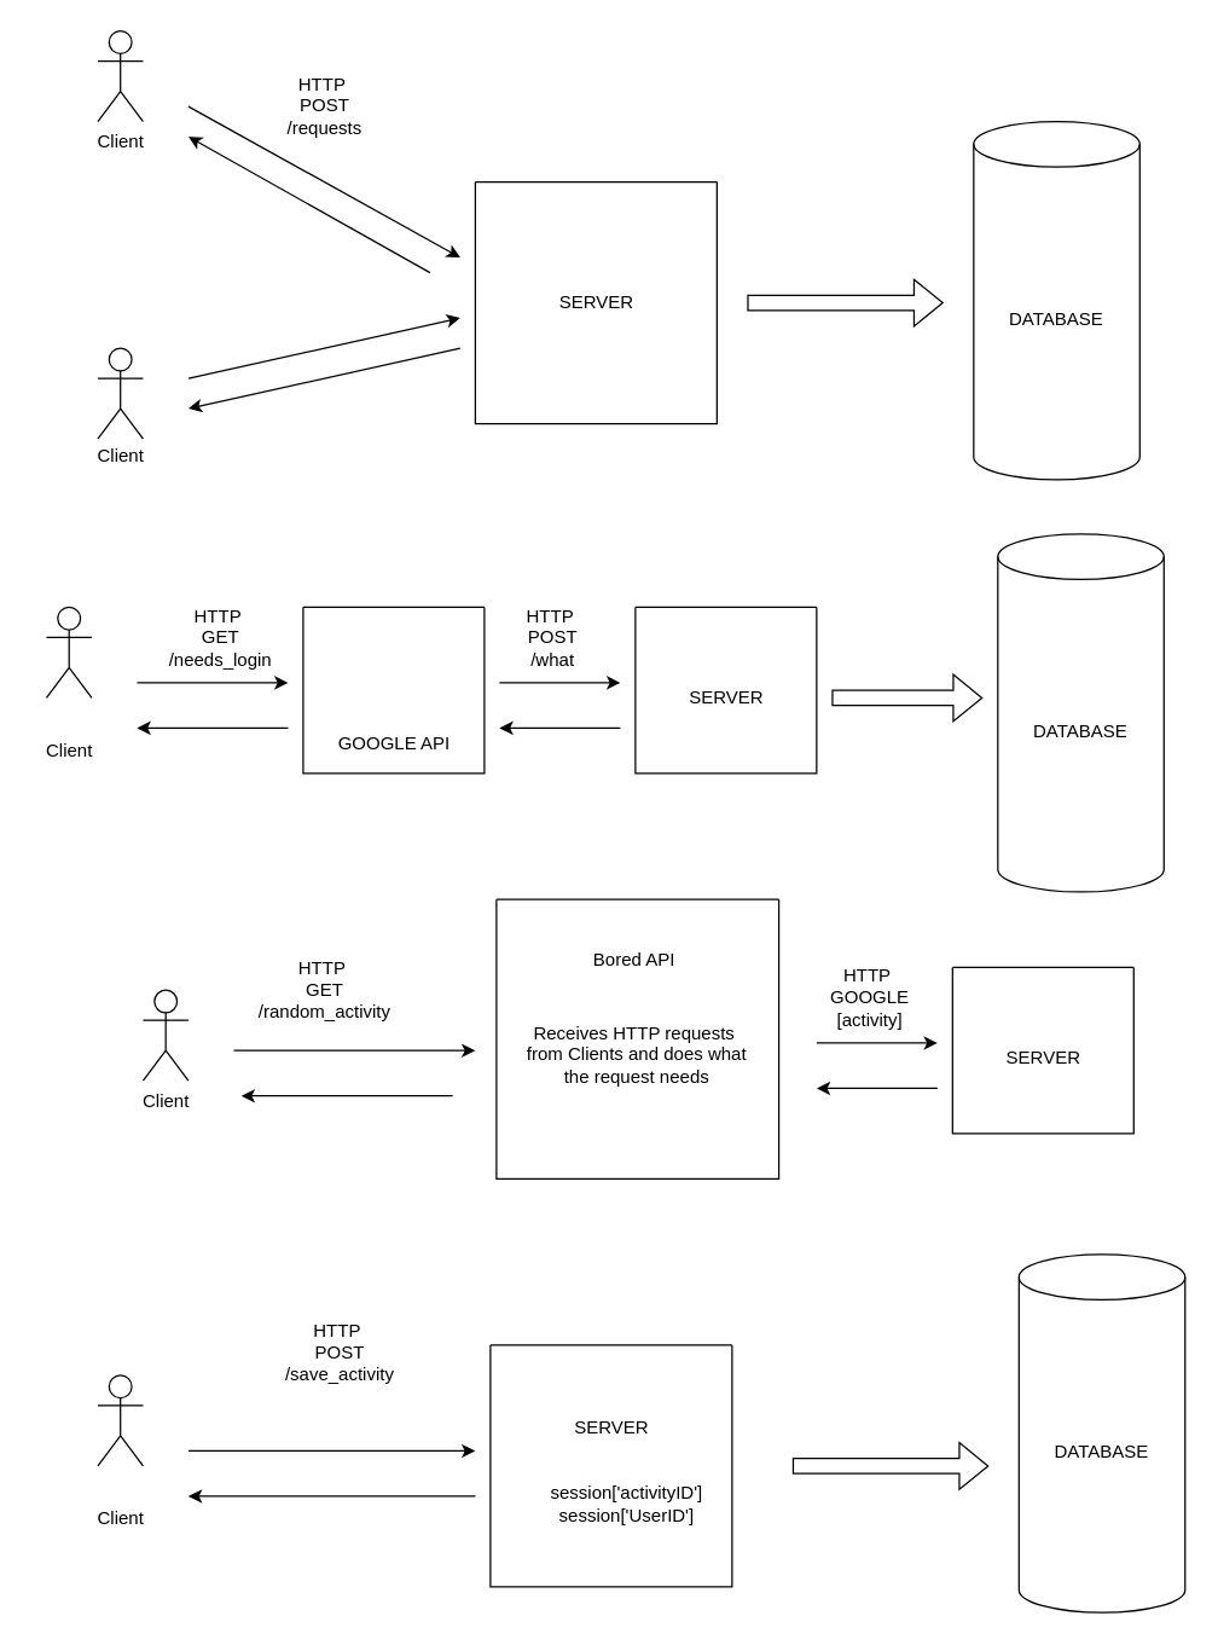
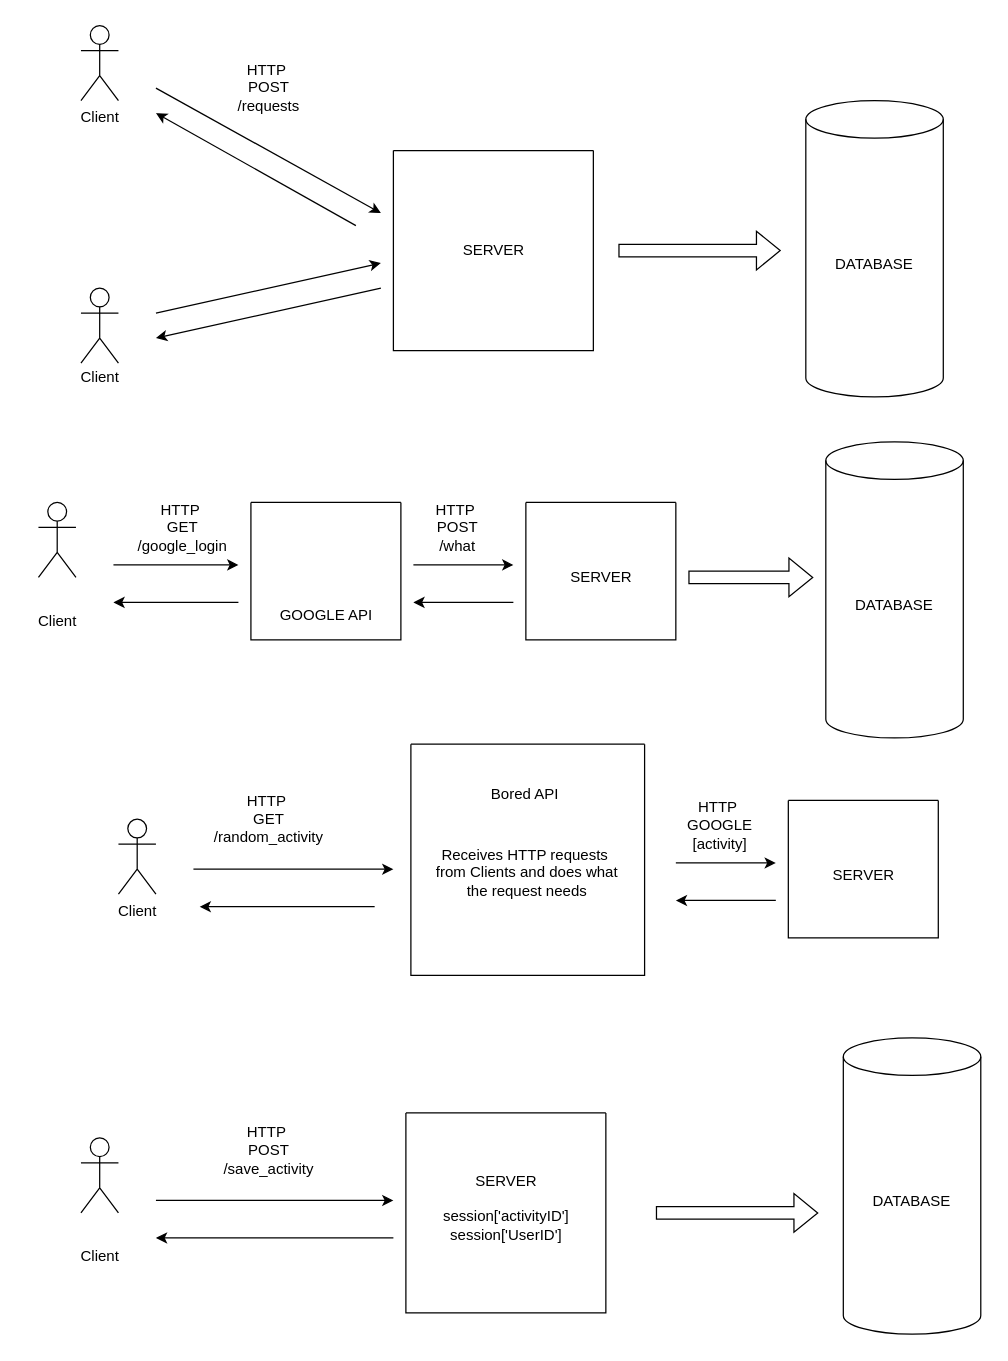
  <mxCell id="0" />
  <mxCell id="1" parent="0" />
  <mxCell id="2" value="Client" style="shape=umlActor;verticalLabelPosition=bottom;verticalAlign=top;html=1;outlineConnect=0;" parent="1" vertex="1"><mxGeometry x="64" y="20" width="30" height="60" as="geometry" /></mxCell>
  <mxCell id="3" value="" style="shape=umlActor;verticalLabelPosition=bottom;verticalAlign=top;html=1;outlineConnect=0;" parent="1" vertex="1"><mxGeometry x="64" y="230" width="30" height="60" as="geometry" /></mxCell>
  <mxCell id="4" value="Client" style="shape=umlActor;verticalLabelPosition=bottom;verticalAlign=top;html=1;outlineConnect=0;" parent="1" vertex="1"><mxGeometry x="94" y="655" width="30" height="60" as="geometry" /></mxCell>
  <mxCell id="5" value="Client" style="text;html=1;align=center;verticalAlign=middle;resizable=0;points=[];autosize=1;strokeColor=none;fillColor=none;" parent="1" vertex="1"><mxGeometry x="54" y="287" width="50" height="30" as="geometry" /></mxCell>
  <mxCell id="6" value="HTTP&amp;nbsp;&lt;br&gt;POST&lt;br&gt;/requests" style="text;html=1;align=center;verticalAlign=middle;resizable=0;points=[];autosize=1;strokeColor=none;fillColor=none;" parent="1" vertex="1"><mxGeometry x="184" y="40" width="60" height="60" as="geometry" /></mxCell>
  <mxCell id="7" value="" style="swimlane;startSize=0;" parent="1" vertex="1"><mxGeometry x="314" y="120" width="160" height="160" as="geometry"><mxRectangle x="310" y="140" width="50" height="40" as="alternateBounds" /></mxGeometry></mxCell>
  <mxCell id="8" value="SERVER" style="text;html=1;align=center;verticalAlign=middle;resizable=0;points=[];autosize=1;strokeColor=none;fillColor=none;" parent="7" vertex="1"><mxGeometry x="45" y="65" width="70" height="30" as="geometry" /></mxCell>
  <mxCell id="9" value="DATABASE" style="shape=cylinder3;whiteSpace=wrap;html=1;boundedLbl=1;backgroundOutline=1;size=15;" parent="1" vertex="1"><mxGeometry x="644" y="80" width="110" height="237" as="geometry" /></mxCell>
  <mxCell id="10" value="" style="endArrow=classic;html=1;rounded=0;" parent="1" edge="1"><mxGeometry width="50" height="50" relative="1" as="geometry"><mxPoint x="124" y="70" as="sourcePoint" /><mxPoint x="304" y="170" as="targetPoint" /></mxGeometry></mxCell>
  <mxCell id="11" value="" style="endArrow=classic;html=1;rounded=0;" parent="1" edge="1"><mxGeometry width="50" height="50" relative="1" as="geometry"><mxPoint x="124" y="250" as="sourcePoint" /><mxPoint x="304" y="210" as="targetPoint" /></mxGeometry></mxCell>
  <mxCell id="12" value="" style="shape=flexArrow;endArrow=classic;html=1;rounded=0;" parent="1" edge="1"><mxGeometry width="50" height="50" relative="1" as="geometry"><mxPoint x="494" y="200" as="sourcePoint" /><mxPoint x="624" y="200" as="targetPoint" /></mxGeometry></mxCell>
  <mxCell id="13" value="" style="endArrow=classic;html=1;rounded=0;" parent="1" edge="1"><mxGeometry width="50" height="50" relative="1" as="geometry"><mxPoint x="154" y="695" as="sourcePoint" /><mxPoint x="314" y="695" as="targetPoint" /></mxGeometry></mxCell>
  <mxCell id="14" value="HTTP&amp;nbsp;&lt;br&gt;GET&lt;br&gt;/random_activity" style="text;html=1;align=center;verticalAlign=middle;resizable=0;points=[];autosize=1;strokeColor=none;fillColor=none;" parent="1" vertex="1"><mxGeometry x="159" y="625" width="110" height="60" as="geometry" /></mxCell>
  <mxCell id="15" value="" style="swimlane;startSize=0;" parent="1" vertex="1"><mxGeometry x="328" y="595" width="187" height="185" as="geometry" /></mxCell>
  <mxCell id="16" value="Bored API" style="text;html=1;align=center;verticalAlign=middle;resizable=0;points=[];autosize=1;strokeColor=none;fillColor=none;" parent="15" vertex="1"><mxGeometry x="51" y="25" width="80" height="30" as="geometry" /></mxCell>
  <mxCell id="17" value="Receives HTTP requests&lt;br&gt;&amp;nbsp;from Clients and does what&lt;br&gt;&amp;nbsp;the request needs&lt;br&gt;&amp;nbsp;" style="text;html=1;align=center;verticalAlign=middle;resizable=0;points=[];autosize=1;strokeColor=none;fillColor=none;" parent="15" vertex="1"><mxGeometry x="6" y="75" width="170" height="70" as="geometry" /></mxCell>
  <mxCell id="18" value="" style="endArrow=classic;html=1;rounded=0;" parent="1" edge="1"><mxGeometry width="50" height="50" relative="1" as="geometry"><mxPoint x="299" y="725" as="sourcePoint" /><mxPoint x="159" y="725" as="targetPoint" /></mxGeometry></mxCell>
  <mxCell id="19" value="" style="endArrow=classic;html=1;rounded=0;" parent="1" edge="1"><mxGeometry width="50" height="50" relative="1" as="geometry"><mxPoint x="284" y="180" as="sourcePoint" /><mxPoint x="124" y="90" as="targetPoint" /></mxGeometry></mxCell>
  <mxCell id="20" value="" style="endArrow=classic;html=1;rounded=0;" parent="1" edge="1"><mxGeometry width="50" height="50" relative="1" as="geometry"><mxPoint x="304" y="230" as="sourcePoint" /><mxPoint x="124" y="270" as="targetPoint" /></mxGeometry></mxCell>
  <mxCell id="21" value="" style="shape=umlActor;verticalLabelPosition=bottom;verticalAlign=top;html=1;outlineConnect=0;" parent="1" vertex="1"><mxGeometry x="64" y="910" width="30" height="60" as="geometry" /></mxCell>
  <mxCell id="22" value="Client" style="text;html=1;align=center;verticalAlign=middle;resizable=0;points=[];autosize=1;strokeColor=none;fillColor=none;" parent="1" vertex="1"><mxGeometry x="54" y="990" width="50" height="30" as="geometry" /></mxCell>
  <mxCell id="23" value="" style="swimlane;startSize=0;" parent="1" vertex="1"><mxGeometry x="324" y="890" width="160" height="160" as="geometry"><mxRectangle x="310" y="140" width="50" height="40" as="alternateBounds" /></mxGeometry></mxCell>
  <mxCell id="24" value="SERVER" style="text;html=1;align=center;verticalAlign=middle;resizable=0;points=[];autosize=1;strokeColor=none;fillColor=none;" parent="23" vertex="1"><mxGeometry x="45" y="40" width="70" height="30" as="geometry" /></mxCell>
- <mxCell id="25" value="session['activityID']&lt;br&gt;session['UserID']" style="text;html=1;align=center;verticalAlign=middle;resizable=0;points=[];autosize=1;strokeColor=none;fillColor=none;" parent="23" vertex="1"><mxGeometry x="30" y="85" width="120" height="40" as="geometry" /></mxCell>
+ <mxCell id="25" value="session['activityID']&lt;br&gt;session['UserID']" style="text;html=1;align=center;verticalAlign=middle;resizable=0;points=[];autosize=1;strokeColor=none;fillColor=none;" parent="23" vertex="1"><mxGeometry x="20" y="70" width="120" height="40" as="geometry" /></mxCell>
  <mxCell id="26" value="" style="endArrow=classic;html=1;rounded=0;" parent="1" edge="1"><mxGeometry width="50" height="50" relative="1" as="geometry"><mxPoint x="124" y="960" as="sourcePoint" /><mxPoint x="314" y="960" as="targetPoint" /></mxGeometry></mxCell>
- <mxCell id="27" value="HTTP&amp;nbsp;&lt;br&gt;POST&lt;br&gt;/save_activity" style="text;html=1;align=center;verticalAlign=middle;resizable=0;points=[];autosize=1;strokeColor=none;fillColor=none;" parent="1" vertex="1"><mxGeometry x="174" y="865" width="100" height="60" as="geometry" /></mxCell>
+ <mxCell id="27" value="HTTP&amp;nbsp;&lt;br&gt;POST&lt;br&gt;/save_activity" style="text;html=1;align=center;verticalAlign=middle;resizable=0;points=[];autosize=1;strokeColor=none;fillColor=none;" parent="1" vertex="1"><mxGeometry x="164" y="890" width="100" height="60" as="geometry" /></mxCell>
  <mxCell id="28" value="" style="endArrow=classic;html=1;rounded=0;" parent="1" edge="1"><mxGeometry width="50" height="50" relative="1" as="geometry"><mxPoint x="314" y="990" as="sourcePoint" /><mxPoint x="124" y="990" as="targetPoint" /></mxGeometry></mxCell>
  <mxCell id="29" value="DATABASE" style="shape=cylinder3;whiteSpace=wrap;html=1;boundedLbl=1;backgroundOutline=1;size=15;" parent="1" vertex="1"><mxGeometry x="674" y="830" width="110" height="237" as="geometry" /></mxCell>
  <mxCell id="30" value="" style="shape=flexArrow;endArrow=classic;html=1;rounded=0;" parent="1" edge="1"><mxGeometry width="50" height="50" relative="1" as="geometry"><mxPoint x="524" y="970" as="sourcePoint" /><mxPoint x="654" y="970" as="targetPoint" /></mxGeometry></mxCell>
  <mxCell id="31" value="" style="swimlane;startSize=0;" vertex="1" parent="1"><mxGeometry x="200" y="401.5" width="120" height="110" as="geometry"><mxRectangle x="310" y="140" width="50" height="40" as="alternateBounds" /></mxGeometry></mxCell>
  <mxCell id="32" value="GOOGLE API" style="text;html=1;align=center;verticalAlign=middle;resizable=0;points=[];autosize=1;strokeColor=none;fillColor=none;" vertex="1" parent="31"><mxGeometry x="10" y="75" width="100" height="30" as="geometry" /></mxCell>
  <mxCell id="33" value="" style="shape=flexArrow;endArrow=classic;html=1;rounded=0;" edge="1" parent="1"><mxGeometry width="50" height="50" relative="1" as="geometry"><mxPoint x="550" y="461.5" as="sourcePoint" /><mxPoint x="650" y="461.5" as="targetPoint" /></mxGeometry></mxCell>
  <mxCell id="34" value="" style="shape=umlActor;verticalLabelPosition=bottom;verticalAlign=top;html=1;outlineConnect=0;" vertex="1" parent="1"><mxGeometry x="30" y="401.5" width="30" height="60" as="geometry" /></mxCell>
  <mxCell id="35" value="Client" style="text;html=1;align=center;verticalAlign=middle;resizable=0;points=[];autosize=1;strokeColor=none;fillColor=none;" vertex="1" parent="1"><mxGeometry x="20" y="481.5" width="50" height="30" as="geometry" /></mxCell>
  <mxCell id="36" value="" style="endArrow=classic;html=1;rounded=0;" edge="1" parent="1"><mxGeometry width="50" height="50" relative="1" as="geometry"><mxPoint x="90" y="451.5" as="sourcePoint" /><mxPoint x="190" y="451.5" as="targetPoint" /></mxGeometry></mxCell>
- <mxCell id="37" value="HTTP&amp;nbsp;&lt;br&gt;GET&lt;br&gt;/needs_login" style="text;html=1;align=center;verticalAlign=middle;resizable=0;points=[];autosize=1;strokeColor=none;fillColor=none;" vertex="1" parent="1"><mxGeometry x="100" y="391.5" width="90" height="60" as="geometry" /></mxCell>
+ <mxCell id="37" value="HTTP&amp;nbsp;&lt;br&gt;GET&lt;br&gt;/google_login" style="text;html=1;align=center;verticalAlign=middle;resizable=0;points=[];autosize=1;strokeColor=none;fillColor=none;" vertex="1" parent="1"><mxGeometry x="100" y="391.5" width="90" height="60" as="geometry" /></mxCell>
  <mxCell id="38" value="" style="endArrow=classic;html=1;rounded=0;" edge="1" parent="1"><mxGeometry width="50" height="50" relative="1" as="geometry"><mxPoint x="190" y="481.5" as="sourcePoint" /><mxPoint x="90" y="481.5" as="targetPoint" /></mxGeometry></mxCell>
  <mxCell id="39" value="DATABASE" style="shape=cylinder3;whiteSpace=wrap;html=1;boundedLbl=1;backgroundOutline=1;size=15;" vertex="1" parent="1"><mxGeometry x="660" y="353" width="110" height="237" as="geometry" /></mxCell>
  <mxCell id="40" value="" style="swimlane;startSize=0;" vertex="1" parent="1"><mxGeometry x="420" y="401.5" width="120" height="110" as="geometry"><mxRectangle x="310" y="140" width="50" height="40" as="alternateBounds" /></mxGeometry></mxCell>
  <mxCell id="41" value="SERVER" style="text;html=1;align=center;verticalAlign=middle;resizable=0;points=[];autosize=1;strokeColor=none;fillColor=none;" vertex="1" parent="40"><mxGeometry x="25" y="45" width="70" height="30" as="geometry" /></mxCell>
  <mxCell id="42" value="" style="endArrow=classic;html=1;rounded=0;" edge="1" parent="1"><mxGeometry width="50" height="50" relative="1" as="geometry"><mxPoint x="330" y="451.5" as="sourcePoint" /><mxPoint x="410" y="451.5" as="targetPoint" /></mxGeometry></mxCell>
  <mxCell id="43" value="" style="endArrow=classic;html=1;rounded=0;" edge="1" parent="1"><mxGeometry width="50" height="50" relative="1" as="geometry"><mxPoint x="410" y="481.5" as="sourcePoint" /><mxPoint x="330" y="481.5" as="targetPoint" /><Array as="points"><mxPoint x="380" y="481.5" /></Array></mxGeometry></mxCell>
  <mxCell id="44" value="HTTP&amp;nbsp;&lt;br&gt;POST&lt;br&gt;/what" style="text;html=1;align=center;verticalAlign=middle;resizable=0;points=[];autosize=1;strokeColor=none;fillColor=none;" vertex="1" parent="1"><mxGeometry x="330" y="391.5" width="70" height="60" as="geometry" /></mxCell>
  <mxCell id="45" value="" style="swimlane;startSize=0;" vertex="1" parent="1"><mxGeometry x="630" y="640" width="120" height="110" as="geometry"><mxRectangle x="310" y="140" width="50" height="40" as="alternateBounds" /></mxGeometry></mxCell>
  <mxCell id="46" value="SERVER" style="text;html=1;align=center;verticalAlign=middle;resizable=0;points=[];autosize=1;strokeColor=none;fillColor=none;" vertex="1" parent="45"><mxGeometry x="25" y="45" width="70" height="30" as="geometry" /></mxCell>
  <mxCell id="47" value="" style="endArrow=classic;html=1;rounded=0;" edge="1" parent="1"><mxGeometry width="50" height="50" relative="1" as="geometry"><mxPoint x="540" y="690" as="sourcePoint" /><mxPoint x="620" y="690" as="targetPoint" /></mxGeometry></mxCell>
  <mxCell id="48" value="" style="endArrow=classic;html=1;rounded=0;" edge="1" parent="1"><mxGeometry width="50" height="50" relative="1" as="geometry"><mxPoint x="620" y="720" as="sourcePoint" /><mxPoint x="540" y="720" as="targetPoint" /><Array as="points"><mxPoint x="590" y="720" /></Array></mxGeometry></mxCell>
  <mxCell id="49" value="HTTP&amp;nbsp;&lt;br&gt;GOOGLE&lt;br&gt;[activity]" style="text;html=1;align=center;verticalAlign=middle;resizable=0;points=[];autosize=1;strokeColor=none;fillColor=none;" vertex="1" parent="1"><mxGeometry x="540" y="630" width="70" height="60" as="geometry" /></mxCell>
